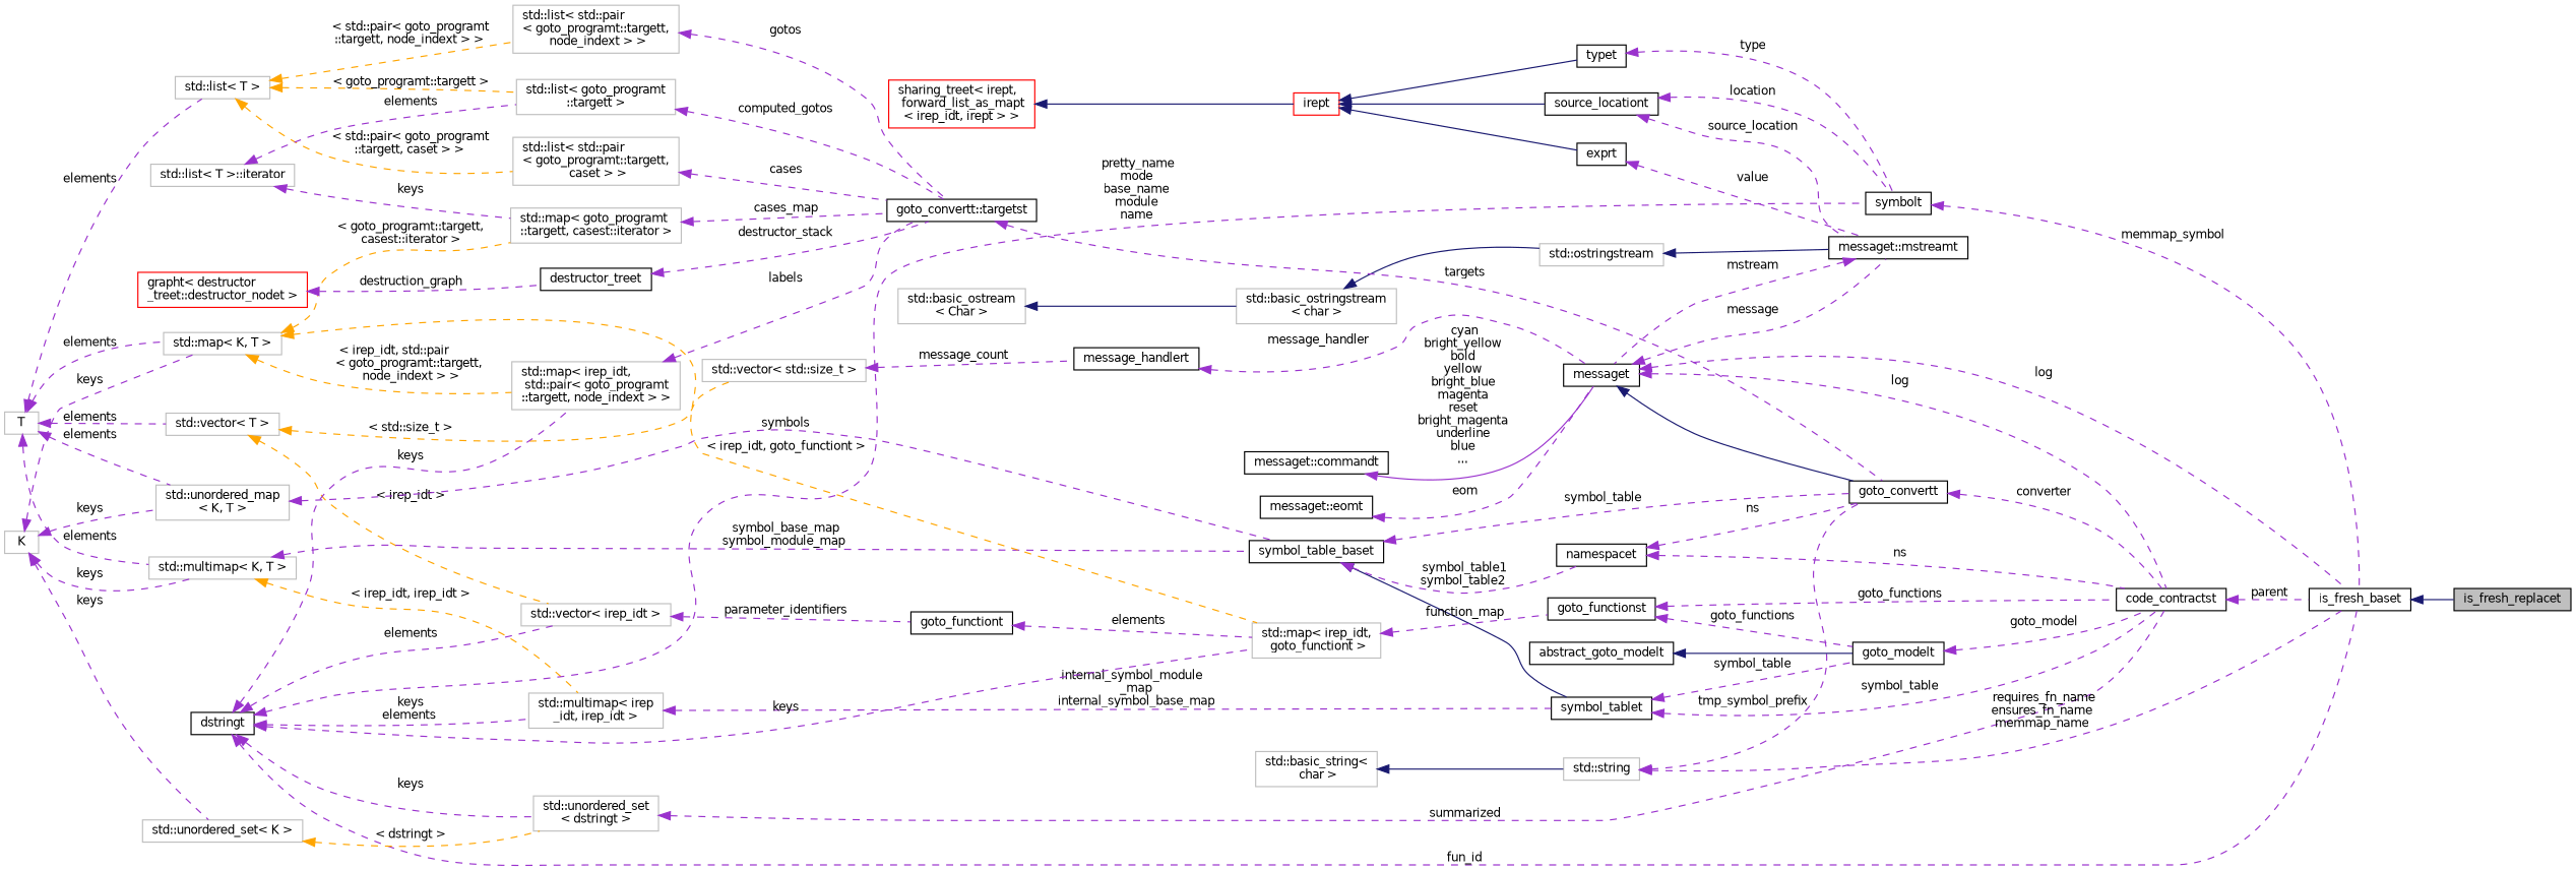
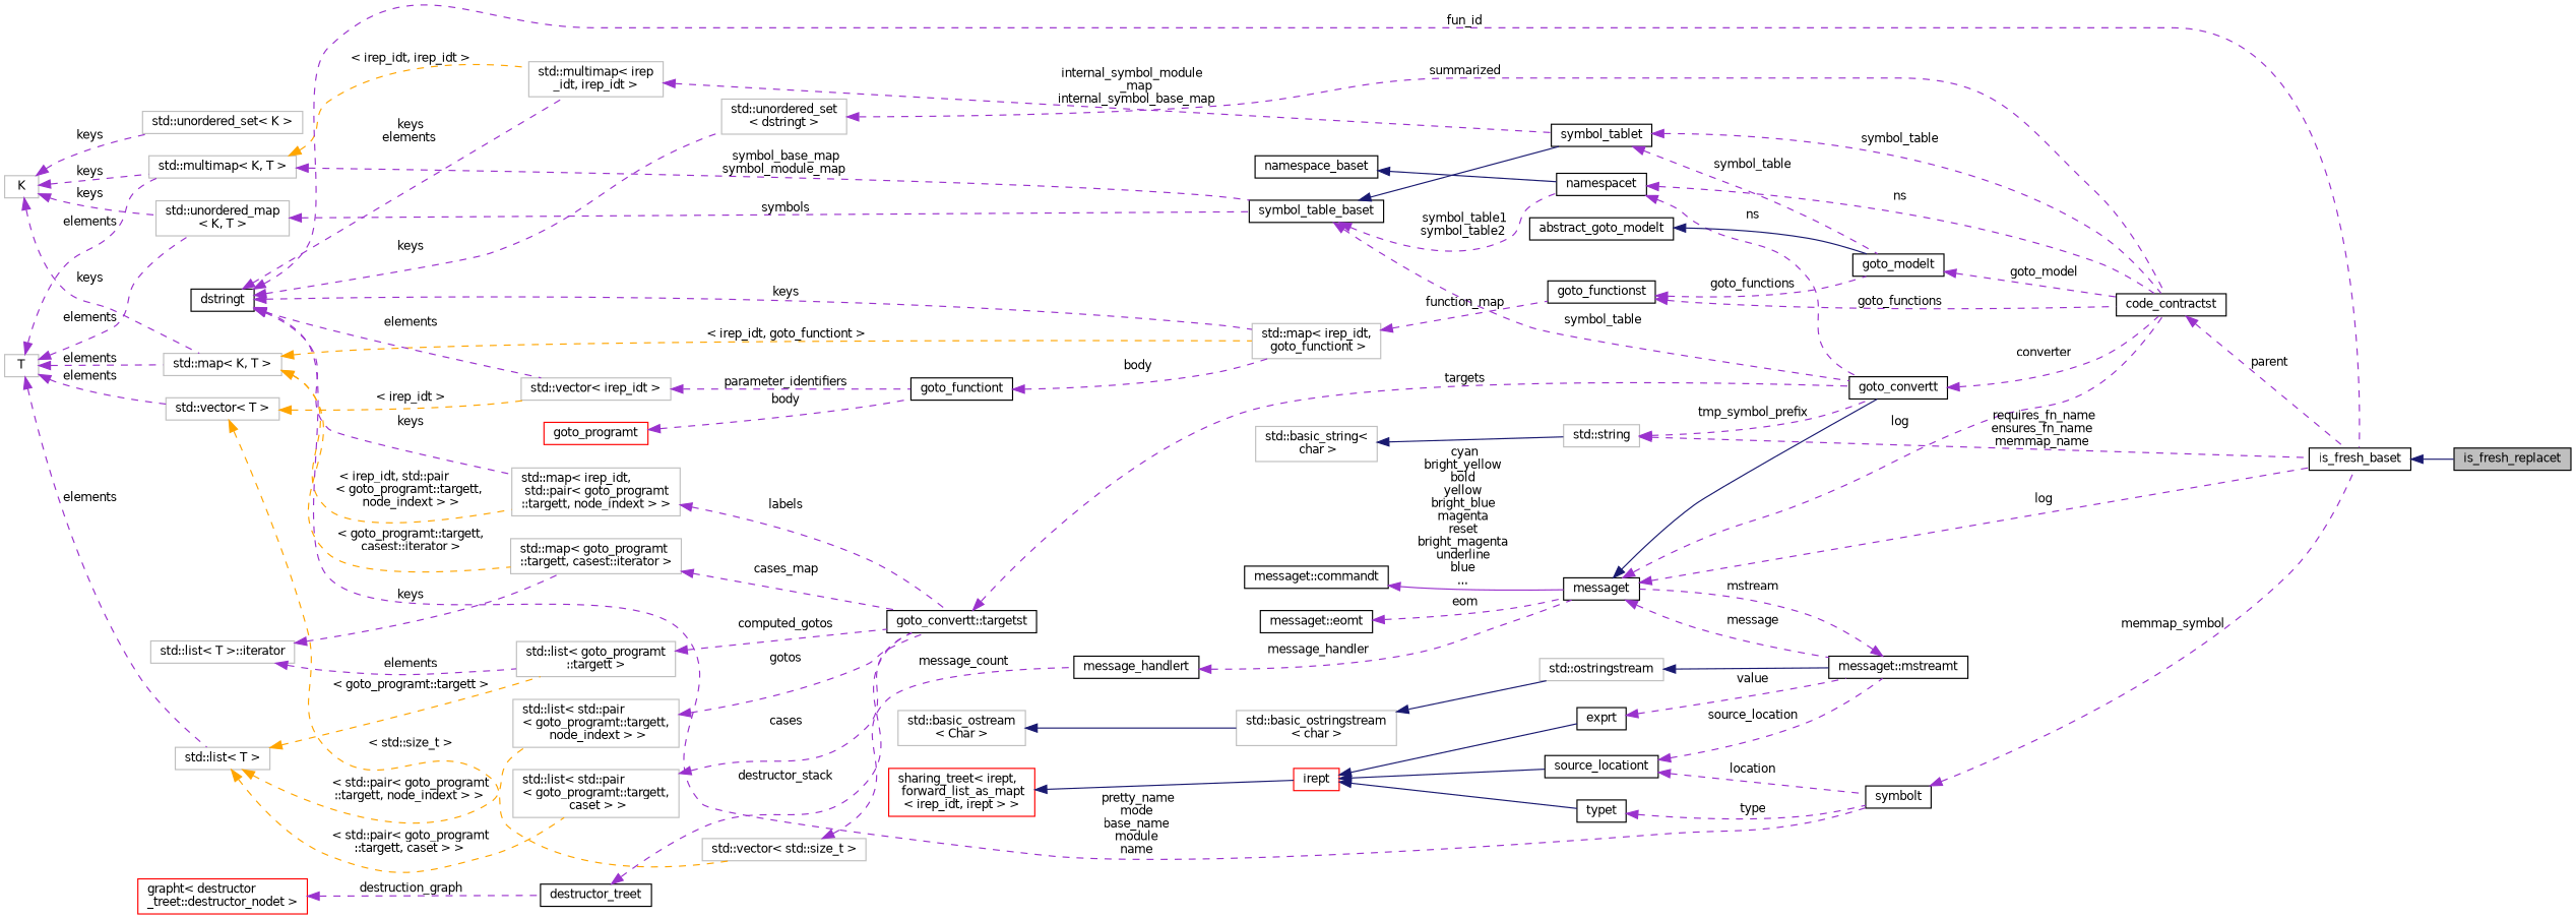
  digraph {
    rankdir=LR
    node [color=black fontname=Helvetica fontsize=10 shape=record]
    edge [color=darkorchid3 dir=back fontname=Helvetica fontsize=10 labelfontname=Helvetica labelfontsize=10 style=dashed]
    n1 [fillcolor=grey75 fontcolor=black height=0.2 label=is_fresh_replacet style=filled width=0.4]
    n2 [height=0.2 label=is_fresh_baset width=0.4]
    n3 [height=0.2 label=messaget width=0.4]
    n4 [height=0.2 label="messaget::mstreamt" width=0.4]
    n5 [height=0.2 label=code_contractst width=0.4]
    n6 [height=0.2 label=goto_convertt width=0.4]
    n7 [height=0.2 label=message_handlert width=0.4]
    n8 [color=grey75 height=0.2 label="std::vector\< std::size_t \>" width=0.4]
    n9 [color=grey75 height=0.2 label="std::vector\< T \>" width=0.4]
    n10 [color=grey75 height=0.2 label="std::vector\< irep_idt \>" width=0.4]
    n11 [height=0.2 label=goto_functiont width=0.4]
    n12 [color=grey75 height=0.2 label=T width=0.4]
    n13 [color=grey75 height=0.2 label="std::multimap\< K, T \>" width=0.4]
    n14 [color=grey75 height=0.2 label="std::unordered_map\l\< K, T \>" width=0.4]
    n15 [color=grey75 height=0.2 label="std::list\< T \>" width=0.4]
    n16 [color=grey75 height=0.2 label="std::map\< K, T \>" width=0.4]
    n17 [color=grey75 height=0.2 label="std::multimap\< irep\l_idt, irep_idt \>" width=0.4]
    n18 [height=0.2 label=symbol_table_baset width=0.4]
    n19 [color=grey75 height=0.2 label="std::list\< std::pair\l\< goto_programt::targett,\l caset \> \>" width=0.4]
    n20 [color=grey75 height=0.2 label="std::list\< std::pair\l\< goto_programt::targett,\l node_indext \> \>" width=0.4]
    n21 [color=grey75 height=0.2 label="std::list\< goto_programt\l::targett \>" width=0.4]
    n22 [color=grey75 height=0.2 label="std::map\< irep_idt,\l std::pair\< goto_programt\l::targett, node_indext \> \>" width=0.4]
    n23 [color=grey75 height=0.2 label="std::map\< irep_idt,\l goto_functiont \>" width=0.4]
    n24 [color=grey75 height=0.2 label="std::map\< goto_programt\l::targett, casest::iterator \>" width=0.4]
    n25 [height=0.2 label="messaget::commandt" width=0.4]
    n26 [color=grey75 height=0.2 label="std::ostringstream" width=0.4]
    n27 [color=grey75 height=0.2 label="std::basic_ostringstream\l\< char \>" width=0.4]
    n28 [color=grey75 height=0.2 label="std::basic_ostream\l\< Char \>" width=0.4]
    n29 [height=0.2 label=source_locationt width=0.4]
    n30 [height=0.2 label=symbolt width=0.4]
    n31 [color=red height=0.2 label=irept width=0.4]
    n32 [height=0.2 label=typet width=0.4]
    n33 [height=0.2 label=exprt width=0.4]
    n34 [color=red height=0.2 label="sharing_treet\< irept,\l forward_list_as_mapt\l\< irep_idt, irept \> \>" width=0.4]
    n35 [height=0.2 label="messaget::eomt" width=0.4]
    n36 [height=0.2 label=dstringt width=0.4]
    n37 [color=grey75 height=0.2 label="std::unordered_set\l\< dstringt \>" width=0.4]
    n38 [height=0.2 label=symbol_tablet width=0.4]
    n39 [height=0.2 label="goto_convertt::targetst" width=0.4]
    n40 [height=0.2 label=goto_functionst width=0.4]
    n41 [color=grey75 height=0.2 label="std::string" width=0.4]
    n42 [color=grey75 height=0.2 label="std::basic_string\<\l char \>" width=0.4]
    n43 [color=grey75 height=0.2 label="std::unordered_set\< K \>" width=0.4]
    n44 [color=grey75 height=0.2 label=K width=0.4]
    n45 [height=0.2 label=goto_modelt width=0.4]
    n46 [height=0.2 label=namespacet width=0.4]
+   n47 [height=0.2 label=namespace_baset width=0.4]
    n48 [color=grey75 height=0.2 label="std::list\< T \>::iterator" width=0.4]
    n49 [height=0.2 label=destructor_treet width=0.4]
    n50 [color=red height=0.2 label="grapht\< destructor\l_treet::destructor_nodet \>" width=0.4]
+   n51 [color=red height=0.2 label=goto_programt width=0.4]
    n52 [height=0.2 label=abstract_goto_modelt width=0.4]
    n2 -> n1 [color=midnightblue style=solid]
    n3 -> n2 [label=" log"]
    n3 -> n4 [label=" message"]
    n3 -> n5 [label=" log"]
    n3 -> n6 [color=midnightblue style=solid]
    n4 -> n3 [label=" mstream"]
    n5 -> n2 [label=" parent"]
    n6 -> n5 [label=" converter"]
    n7 -> n3 [label=" message_handler"]
    n8 -> n7 [label=" message_count"]
    n9 -> n8 [color=orange label=" \< std::size_t \>"]
    n9 -> n10 [color=orange label=" \< irep_idt \>"]
    n10 -> n11 [label=" parameter_identifiers"]
-   n11 -> n23 [label=" elements"]
+   n11 -> n23 [label=" body"]
    n12 -> n9 [label=" elements"]
    n12 -> n13 [label=" elements"]
    n12 -> n14 [label=" elements"]
    n12 -> n15 [label=" elements"]
    n12 -> n16 [label=" elements"]
    n13 -> n17 [color=orange label=" \< irep_idt, irep_idt \>"]
    n13 -> n18 [label=" symbol_base_map\nsymbol_module_map"]
    n14 -> n18 [label=" symbols"]
    n15 -> n19 [color=orange label=" \< std::pair\< goto_programt\l::targett, caset \> \>"]
    n15 -> n20 [color=orange label=" \< std::pair\< goto_programt\l::targett, node_indext \> \>"]
    n15 -> n21 [color=orange label=" \< goto_programt::targett \>"]
    n16 -> n22 [color=orange label=" \< irep_idt, std::pair\l\< goto_programt::targett,\l node_indext \> \>"]
    n16 -> n23 [color=orange label=" \< irep_idt, goto_functiont \>"]
    n16 -> n24 [color=orange label=" \< goto_programt::targett,\l casest::iterator \>"]
    n17 -> n38 [label=" internal_symbol_module\l_map\ninternal_symbol_base_map"]
    n18 -> n6 [label=" symbol_table"]
    n18 -> n38 [color=midnightblue style=solid]
    n18 -> n46 [label=" symbol_table1\nsymbol_table2"]
    n19 -> n39 [label=" cases"]
    n20 -> n39 [label=" gotos"]
    n21 -> n39 [label=" computed_gotos"]
    n22 -> n39 [label=" labels"]
    n23 -> n40 [label=" function_map"]
    n24 -> n39 [label=" cases_map"]
    n25 -> n3 [label=" cyan\nbright_yellow\nbold\nyellow\nbright_blue\nmagenta\nreset\nbright_magenta\nunderline\nblue\n..." style=solid]
    n26 -> n4 [color=midnightblue style=solid]
    n27 -> n26 [color=midnightblue style=solid]
    n28 -> n27 [color=midnightblue style=solid]
    n29 -> n4 [label=" source_location"]
    n29 -> n30 [label=" location"]
    n30 -> n2 [label=" memmap_symbol"]
    n31 -> n29 [color=midnightblue style=solid]
    n31 -> n32 [color=midnightblue style=solid]
    n31 -> n33 [color=midnightblue style=solid]
    n32 -> n30 [label=" type"]
    n33 -> n4 [label=" value"]
    n34 -> n31 [color=midnightblue style=solid]
    n35 -> n3 [label=" eom"]
    n36 -> n2 [label=" fun_id"]
    n36 -> n10 [label=" elements"]
    n36 -> n17 [label=" keys\nelements"]
    n36 -> n22 [label=" keys"]
    n36 -> n23 [label=" keys"]
    n36 -> n30 [label=" pretty_name\nmode\nbase_name\nmodule\nname"]
    n36 -> n37 [label=" keys"]
    n37 -> n5 [label=" summarized"]
    n38 -> n5 [label=" symbol_table"]
    n38 -> n45 [label=" symbol_table"]
    n39 -> n6 [label=" targets"]
    n40 -> n5 [label=" goto_functions"]
    n40 -> n45 [label=" goto_functions"]
    n41 -> n2 [label=" requires_fn_name\nensures_fn_name\nmemmap_name"]
    n41 -> n6 [label=" tmp_symbol_prefix"]
    n42 -> n41 [color=midnightblue style=solid]
-   n43 -> n37 [color=orange label=" \< dstringt \>"]
    n44 -> n13 [label=" keys"]
    n44 -> n14 [label=" keys"]
    n44 -> n16 [label=" keys"]
    n44 -> n43 [label=" keys"]
    n45 -> n5 [label=" goto_model"]
    n46 -> n5 [label=" ns"]
    n46 -> n6 [label=" ns"]
+   n47 -> n46 [color=midnightblue style=solid]
    n48 -> n21 [label=" elements"]
    n48 -> n24 [label=" keys"]
    n49 -> n39 [label=" destructor_stack"]
    n50 -> n49 [label=" destruction_graph"]
+   n51 -> n11 [label=" body"]
    n52 -> n45 [color=midnightblue style=solid]
  }
